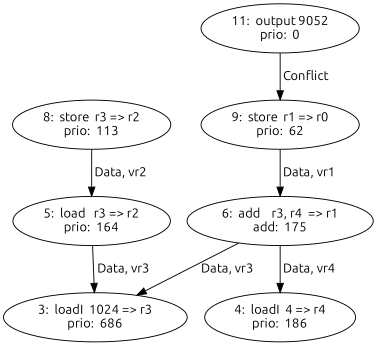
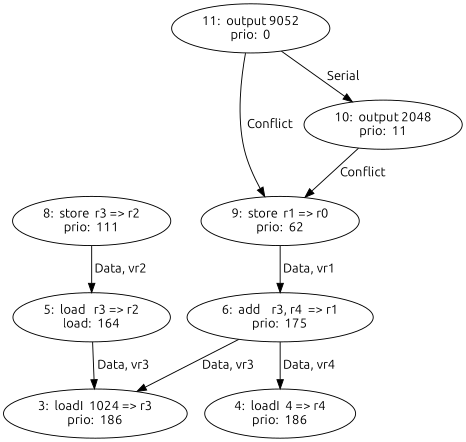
  digraph {
    fontname=Ubuntu
    node [fontname=Ubuntu]
    edge [fontname=Ubuntu]
-   n1 [label="3:  loadI  1024 => r3\nprio:  686"]
+   n1 [label="3:  loadI  1024 => r3\nprio:  186"]
    n2 [label="4:  loadI  4 => r4\nprio:  186"]
-   n3 [label="5:  load   r3 => r2\nprio:  164"]
-   n4 [label="6:  add    r3, r4  => r1\nadd:  175"]
-   n5 [label="8:  store  r3 => r2\nprio:  113"]
+   n3 [label="5:  load   r3 => r2\nload:  164"]
+   n4 [label="6:  add    r3, r4  => r1\nprio:  175"]
+   n5 [label="8:  store  r3 => r2\nprio:  111"]
    n6 [label="9:  store  r1 => r0\nprio:  62"]
+   n7 [label="10:  output 2048\nprio:  11"]
    n8 [label="11:  output 9052\nprio:  0"]
    n3 -> n1 [label=" Data, vr3"]
    n4 -> n1 [label=" Data, vr3"]
    n4 -> n2 [label=" Data, vr4"]
    n5 -> n3 [label=" Data, vr2"]
    n6 -> n4 [label=" Data, vr1"]
+   n7 -> n6 [label=" Conflict "]
    n8 -> n6 [label=" Conflict "]
+   n8 -> n7 [label=" Serial "]
  }
